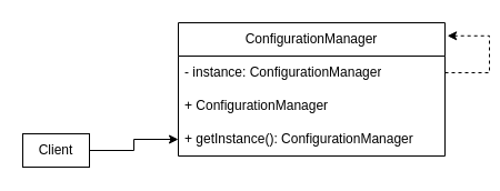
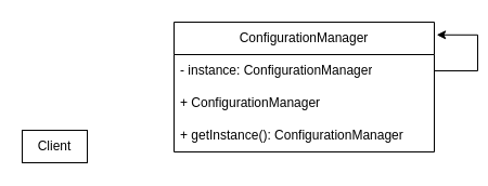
  <mxCell id="0" />
  <mxCell id="1" parent="0" />
  <mxCell id="2" value="ConfigurationManager" style="swimlane;fontStyle=0;childLayout=stackLayout;horizontal=1;startSize=30;horizontalStack=0;resizeParent=1;resizeParentMax=0;resizeLast=0;collapsible=1;marginBottom=0;whiteSpace=wrap;html=1;" vertex="1" parent="1"><mxGeometry x="160" y="20" width="240" height="120" as="geometry"><mxRectangle x="320" y="120" width="160" height="30" as="alternateBounds" /></mxGeometry></mxCell>
- <mxCell id="3" style="edgeStyle=orthogonalEdgeStyle;rounded=0;orthogonalLoop=1;jettySize=auto;html=1;exitX=1;exitY=0.5;exitDx=0;exitDy=0;entryX=1.009;entryY=0.098;entryDx=0;entryDy=0;entryPerimeter=0;dashed=1;" edge="1" parent="2" source="4" target="2"><mxGeometry relative="1" as="geometry"><mxPoint x="280" y="10.0" as="targetPoint" /><Array as="points"><mxPoint x="280" y="45" /><mxPoint x="280" y="12" /></Array></mxGeometry></mxCell>
+ <mxCell id="3" style="edgeStyle=orthogonalEdgeStyle;rounded=0;orthogonalLoop=1;jettySize=auto;html=1;exitX=1;exitY=0.5;exitDx=0;exitDy=0;entryX=1.009;entryY=0.098;entryDx=0;entryDy=0;entryPerimeter=0;" edge="1" parent="2" source="4" target="2"><mxGeometry relative="1" as="geometry"><mxPoint x="280" y="10.0" as="targetPoint" /><Array as="points"><mxPoint x="280" y="45" /><mxPoint x="280" y="12" /></Array></mxGeometry></mxCell>
  <mxCell id="4" value="- instance: ConfigurationManager" style="text;strokeColor=none;fillColor=none;align=left;verticalAlign=middle;spacingLeft=4;spacingRight=4;overflow=hidden;points=[[0,0.5],[1,0.5]];portConstraint=eastwest;rotatable=0;whiteSpace=wrap;html=1;" vertex="1" parent="2"><mxGeometry y="30" width="240" height="30" as="geometry" /></mxCell>
  <mxCell id="5" value="+ ConfigurationManager" style="text;strokeColor=none;fillColor=none;align=left;verticalAlign=middle;spacingLeft=4;spacingRight=4;overflow=hidden;points=[[0,0.5],[1,0.5]];portConstraint=eastwest;rotatable=0;whiteSpace=wrap;html=1;" vertex="1" parent="2"><mxGeometry y="60" width="240" height="30" as="geometry" /></mxCell>
  <mxCell id="6" value="+ getInstance(): ConfigurationManager" style="text;strokeColor=none;fillColor=none;align=left;verticalAlign=middle;spacingLeft=4;spacingRight=4;overflow=hidden;points=[[0,0.5],[1,0.5]];portConstraint=eastwest;rotatable=0;whiteSpace=wrap;html=1;" vertex="1" parent="2"><mxGeometry y="90" width="240" height="30" as="geometry" /></mxCell>
- <mxCell id="7" style="edgeStyle=orthogonalEdgeStyle;rounded=0;orthogonalLoop=1;jettySize=auto;html=1;" edge="1" parent="1" source="8" target="6"><mxGeometry relative="1" as="geometry" /></mxCell>
  <mxCell id="8" value="Client" style="text;html=1;align=center;verticalAlign=middle;whiteSpace=wrap;rounded=0;strokeColor=default;" vertex="1" parent="1"><mxGeometry x="20" y="120" width="60" height="30" as="geometry" /></mxCell>
